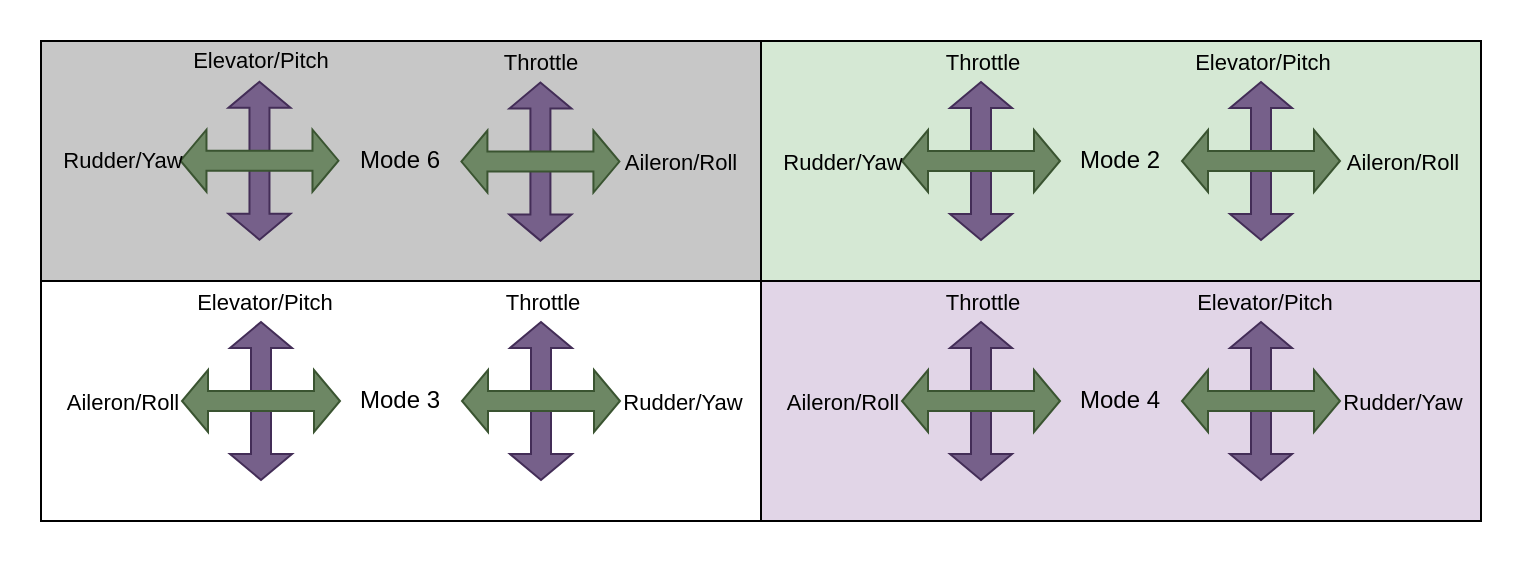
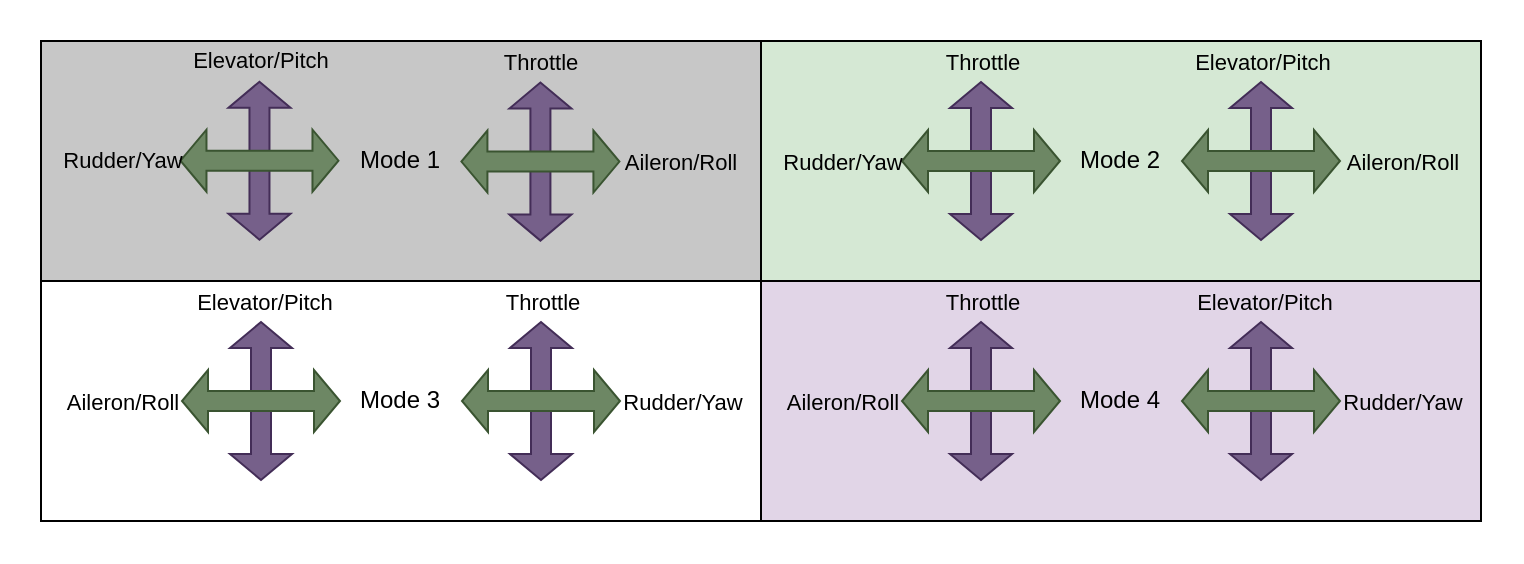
  <mxCell id="0" />
  <mxCell id="1" parent="0" />
- <mxCell id="2" value="&lt;font color=&quot;#000000&quot;&gt;Mode 6&lt;/font&gt;" style="rounded=0;whiteSpace=wrap;html=1;fillColor=#C7C7C7;" parent="1" vertex="1"><mxGeometry width="360" height="120" as="geometry" x="20" y="20" /></mxCell>
+ <mxCell id="2" value="&lt;font color=&quot;#000000&quot;&gt;Mode 1&lt;/font&gt;" style="rounded=0;whiteSpace=wrap;html=1;fillColor=#C7C7C7;" parent="1" vertex="1"><mxGeometry width="360" height="120" as="geometry" x="20" y="20" /></mxCell>
  <mxCell id="3" value="&lt;font color=&quot;#000000&quot;&gt;Mode 4&lt;/font&gt;" style="rounded=0;whiteSpace=wrap;html=1;fillColor=#e1d5e7;" parent="1" vertex="1"><mxGeometry x="380" y="140" width="360" height="120" as="geometry" /></mxCell>
  <mxCell id="4" value="&lt;font color=&quot;#000000&quot;&gt;Mode 2&lt;/font&gt;" style="rounded=0;whiteSpace=wrap;html=1;fillColor=#d5e8d4;" parent="1" vertex="1"><mxGeometry x="380" width="360" height="120" as="geometry" y="20" /></mxCell>
  <mxCell id="5" value="&lt;font color=&quot;#000000&quot;&gt;Mode 3&lt;/font&gt;" style="rounded=0;whiteSpace=wrap;html=1;fillColor=#ffffff;" parent="1" vertex="1"><mxGeometry y="140" width="360" height="120" as="geometry" x="20" /></mxCell>
  <mxCell id="6" value="" style="shape=flexArrow;endArrow=classic;startArrow=classic;html=1;rounded=0;fillColor=#76608a;endSize=4;startSize=4;arcSize=20;strokeColor=#432D57;" parent="1" edge="1"><mxGeometry width="100" height="100" relative="1" as="geometry"><mxPoint x="269.71" y="120.29" as="sourcePoint" /><mxPoint x="269.71" y="40.29" as="targetPoint" /></mxGeometry></mxCell>
  <mxCell id="7" value="Throttle" style="edgeLabel;html=1;align=center;verticalAlign=middle;resizable=0;points=[];labelBackgroundColor=none;fontColor=#000000;" parent="6" vertex="1" connectable="0"><mxGeometry x="0.75" y="-2" relative="1" as="geometry"><mxPoint x="-2" y="-20" as="offset" /></mxGeometry></mxCell>
  <mxCell id="8" value="" style="shape=flexArrow;endArrow=classic;startArrow=classic;html=1;rounded=0;fillColor=#6d8764;endSize=4;startSize=4;arcSize=20;strokeColor=#3A5431;" parent="1" edge="1"><mxGeometry width="100" height="100" relative="1" as="geometry"><mxPoint x="229.71" y="80.29" as="sourcePoint" /><mxPoint x="309.71" y="80.29" as="targetPoint" /></mxGeometry></mxCell>
  <mxCell id="9" value="Aileron/Roll" style="edgeLabel;html=1;align=center;verticalAlign=middle;resizable=0;points=[];labelBackgroundColor=none;fontColor=#000000;" parent="8" vertex="1" connectable="0"><mxGeometry x="0.555" y="-2" relative="1" as="geometry"><mxPoint x="48" y="-2" as="offset" /></mxGeometry></mxCell>
  <mxCell id="10" value="" style="shape=flexArrow;endArrow=classic;startArrow=classic;html=1;rounded=0;fillColor=#76608a;endSize=4;startSize=4;arcSize=20;strokeColor=#432D57;" parent="1" edge="1"><mxGeometry width="100" height="100" relative="1" as="geometry"><mxPoint x="129.24" y="119.86" as="sourcePoint" /><mxPoint x="129.24" y="39.86" as="targetPoint" /></mxGeometry></mxCell>
  <mxCell id="11" value="Elevator/Pitch" style="edgeLabel;html=1;align=center;verticalAlign=middle;resizable=0;points=[];labelBackgroundColor=none;fontColor=#000000;" parent="10" vertex="1" connectable="0"><mxGeometry x="0.77" relative="1" as="geometry"><mxPoint y="-19" as="offset" /></mxGeometry></mxCell>
  <mxCell id="12" value="" style="shape=flexArrow;endArrow=classic;startArrow=classic;html=1;rounded=0;fillColor=#6d8764;endSize=4;startSize=4;arcSize=20;strokeColor=#3A5431;" parent="1" edge="1"><mxGeometry width="100" height="100" relative="1" as="geometry"><mxPoint x="89.24" y="79.86" as="sourcePoint" /><mxPoint x="169.24" y="79.86" as="targetPoint" /></mxGeometry></mxCell>
  <mxCell id="13" value="Rudder/Yaw" style="edgeLabel;html=1;align=center;verticalAlign=middle;resizable=0;points=[];labelBackgroundColor=none;fontColor=#000000;" parent="12" vertex="1" connectable="0"><mxGeometry x="-0.435" relative="1" as="geometry"><mxPoint x="-52" as="offset" /></mxGeometry></mxCell>
  <mxCell id="14" value="" style="shape=flexArrow;endArrow=classic;startArrow=classic;html=1;rounded=0;fillColor=#76608a;endSize=4;startSize=4;arcSize=20;strokeColor=#432D57;" parent="1" edge="1"><mxGeometry width="100" height="100" relative="1" as="geometry"><mxPoint x="130" y="240" as="sourcePoint" /><mxPoint x="130" y="160" as="targetPoint" /></mxGeometry></mxCell>
  <mxCell id="15" value="Elevator/Pitch" style="edgeLabel;html=1;align=center;verticalAlign=middle;resizable=0;points=[];labelBackgroundColor=none;fontColor=#000000;" parent="14" vertex="1" connectable="0"><mxGeometry x="0.692" y="-1" relative="1" as="geometry"><mxPoint y="-22" as="offset" /></mxGeometry></mxCell>
  <mxCell id="16" value="" style="shape=flexArrow;endArrow=classic;startArrow=classic;html=1;rounded=0;fillColor=#6d8764;endSize=4;startSize=4;arcSize=20;strokeColor=#3A5431;" parent="1" edge="1"><mxGeometry width="100" height="100" relative="1" as="geometry"><mxPoint x="90" y="200" as="sourcePoint" /><mxPoint x="170" y="200" as="targetPoint" /></mxGeometry></mxCell>
  <mxCell id="17" value="Aileron/Roll" style="edgeLabel;html=1;align=center;verticalAlign=middle;resizable=0;points=[];labelBackgroundColor=none;fontColor=#000000;" parent="16" vertex="1" connectable="0"><mxGeometry x="-0.867" y="-1" relative="1" as="geometry"><mxPoint x="-35" y="-1" as="offset" /></mxGeometry></mxCell>
  <mxCell id="18" value="" style="shape=flexArrow;endArrow=classic;startArrow=classic;html=1;rounded=0;fillColor=#76608a;endSize=4;startSize=4;arcSize=20;strokeColor=#432D57;" parent="1" edge="1"><mxGeometry width="100" height="100" relative="1" as="geometry"><mxPoint x="270" y="240" as="sourcePoint" /><mxPoint x="270" y="160" as="targetPoint" /></mxGeometry></mxCell>
  <mxCell id="19" value="Throttle" style="edgeLabel;html=1;align=center;verticalAlign=middle;resizable=0;points=[];labelBackgroundColor=none;fontColor=#000000;" parent="18" vertex="1" connectable="0"><mxGeometry x="0.725" y="-4" relative="1" as="geometry"><mxPoint x="-4" y="-21" as="offset" /></mxGeometry></mxCell>
  <mxCell id="20" value="" style="shape=flexArrow;endArrow=classic;startArrow=classic;html=1;rounded=0;fillColor=#6d8764;endSize=4;startSize=4;arcSize=20;strokeColor=#3A5431;" parent="1" edge="1"><mxGeometry width="100" height="100" relative="1" as="geometry"><mxPoint x="230" y="200" as="sourcePoint" /><mxPoint x="310" y="200" as="targetPoint" /></mxGeometry></mxCell>
  <mxCell id="21" value="Rudder/Yaw" style="edgeLabel;html=1;align=center;verticalAlign=middle;resizable=0;points=[];labelBackgroundColor=none;fontColor=#000000;" parent="20" vertex="1" connectable="0"><mxGeometry x="0.792" y="2" relative="1" as="geometry"><mxPoint x="38" y="2" as="offset" /></mxGeometry></mxCell>
  <mxCell id="22" value="" style="shape=flexArrow;endArrow=classic;startArrow=classic;html=1;rounded=0;fillColor=#76608a;endSize=4;startSize=4;arcSize=20;strokeColor=#432D57;" parent="1" edge="1"><mxGeometry width="100" height="100" relative="1" as="geometry"><mxPoint x="490" y="240" as="sourcePoint" /><mxPoint x="490" y="160" as="targetPoint" /></mxGeometry></mxCell>
  <mxCell id="23" value="Throttle" style="edgeLabel;html=1;align=center;verticalAlign=middle;resizable=0;points=[];labelBackgroundColor=none;fontColor=#000000;" parent="22" vertex="1" connectable="0"><mxGeometry x="0.767" y="-4" relative="1" as="geometry"><mxPoint x="-4" y="-19" as="offset" /></mxGeometry></mxCell>
  <mxCell id="24" value="" style="shape=flexArrow;endArrow=classic;startArrow=classic;html=1;rounded=0;fillColor=#6d8764;endSize=4;startSize=4;arcSize=20;strokeColor=#3A5431;" parent="1" edge="1"><mxGeometry width="100" height="100" relative="1" as="geometry"><mxPoint x="450" y="200" as="sourcePoint" /><mxPoint x="530" y="200" as="targetPoint" /></mxGeometry></mxCell>
  <mxCell id="25" value="Aileron/Roll" style="edgeLabel;html=1;align=center;verticalAlign=middle;resizable=0;points=[];labelBackgroundColor=none;fontColor=#000000;" parent="24" vertex="1" connectable="0"><mxGeometry x="-0.783" y="4" relative="1" as="geometry"><mxPoint x="-39" y="4" as="offset" /></mxGeometry></mxCell>
  <mxCell id="26" value="" style="shape=flexArrow;endArrow=classic;startArrow=classic;html=1;rounded=0;fillColor=#76608a;endSize=4;startSize=4;arcSize=20;strokeColor=#432D57;" parent="1" edge="1"><mxGeometry width="100" height="100" relative="1" as="geometry"><mxPoint x="630" y="240" as="sourcePoint" /><mxPoint x="630" y="160" as="targetPoint" /></mxGeometry></mxCell>
  <mxCell id="27" value="Elevator/Pitch" style="edgeLabel;html=1;align=center;verticalAlign=middle;resizable=0;points=[];labelBackgroundColor=none;fontColor=#000000;" parent="26" vertex="1" connectable="0"><mxGeometry x="0.775" y="-1" relative="1" as="geometry"><mxPoint y="-19" as="offset" /></mxGeometry></mxCell>
  <mxCell id="28" value="" style="shape=flexArrow;endArrow=classic;startArrow=classic;html=1;rounded=0;fillColor=#6d8764;endSize=4;startSize=4;arcSize=20;strokeColor=#3A5431;" parent="1" edge="1"><mxGeometry width="100" height="100" relative="1" as="geometry"><mxPoint x="590" y="200" as="sourcePoint" /><mxPoint x="670" y="200" as="targetPoint" /></mxGeometry></mxCell>
  <mxCell id="29" value="Rudder/Yaw" style="edgeLabel;html=1;align=center;verticalAlign=middle;resizable=0;points=[];labelBackgroundColor=none;fontColor=#000000;" parent="28" vertex="1" connectable="0"><mxGeometry x="0.775" y="-1" relative="1" as="geometry"><mxPoint x="39" y="-1" as="offset" /></mxGeometry></mxCell>
  <mxCell id="30" value="" style="shape=flexArrow;endArrow=classic;startArrow=classic;html=1;rounded=0;fillColor=#76608a;endSize=4;startSize=4;arcSize=20;strokeColor=#432D57;" parent="1" edge="1"><mxGeometry width="100" height="100" relative="1" as="geometry"><mxPoint x="630" y="120" as="sourcePoint" /><mxPoint x="630" y="40" as="targetPoint" /></mxGeometry></mxCell>
  <mxCell id="31" value="Elevator/Pitch" style="edgeLabel;html=1;align=center;verticalAlign=middle;resizable=0;points=[];labelBackgroundColor=none;fontColor=#000000;" parent="30" vertex="1" connectable="0"><mxGeometry x="0.75" y="-3" relative="1" as="geometry"><mxPoint x="-3" y="-20" as="offset" /></mxGeometry></mxCell>
  <mxCell id="32" value="" style="shape=flexArrow;endArrow=classic;startArrow=classic;html=1;rounded=0;fillColor=#6d8764;endSize=4;startSize=4;arcSize=20;strokeColor=#3A5431;" parent="1" edge="1"><mxGeometry width="100" height="100" relative="1" as="geometry"><mxPoint x="590" y="80" as="sourcePoint" /><mxPoint x="670" y="80" as="targetPoint" /></mxGeometry></mxCell>
  <mxCell id="33" value="Aileron/Roll" style="edgeLabel;html=1;align=center;verticalAlign=middle;resizable=0;points=[];labelBackgroundColor=none;fontColor=#000000;" parent="32" vertex="1" connectable="0"><mxGeometry x="0.325" y="-2" relative="1" as="geometry"><mxPoint x="57" y="-2" as="offset" /></mxGeometry></mxCell>
  <mxCell id="34" value="" style="shape=flexArrow;endArrow=classic;startArrow=classic;html=1;rounded=0;fillColor=#76608a;endSize=4;startSize=4;arcSize=20;strokeColor=#432D57;" parent="1" edge="1"><mxGeometry width="100" height="100" relative="1" as="geometry"><mxPoint x="490" y="120" as="sourcePoint" /><mxPoint x="490" y="40" as="targetPoint" /></mxGeometry></mxCell>
  <mxCell id="35" value="&lt;font color=&quot;#000000&quot;&gt;Throttle&lt;/font&gt;" style="edgeLabel;html=1;align=center;verticalAlign=middle;resizable=0;points=[];labelBackgroundColor=none;" parent="34" vertex="1" connectable="0"><mxGeometry x="0.767" y="-5" relative="1" as="geometry"><mxPoint x="-5" y="-19" as="offset" /></mxGeometry></mxCell>
  <mxCell id="36" value="" style="shape=flexArrow;endArrow=classic;startArrow=classic;html=1;rounded=0;fillColor=#6d8764;endSize=4;startSize=4;arcSize=20;strokeColor=#3A5431;" parent="1" edge="1"><mxGeometry width="100" height="100" relative="1" as="geometry"><mxPoint x="450" y="80" as="sourcePoint" /><mxPoint x="530" y="80" as="targetPoint" /></mxGeometry></mxCell>
  <mxCell id="37" value="Rudder/Yaw" style="edgeLabel;html=1;align=center;verticalAlign=middle;resizable=0;points=[];labelBackgroundColor=none;fontColor=#00000;" parent="36" vertex="1" connectable="0"><mxGeometry x="-0.725" y="-1" relative="1" as="geometry"><mxPoint x="-41" y="-1" as="offset" /></mxGeometry></mxCell>
